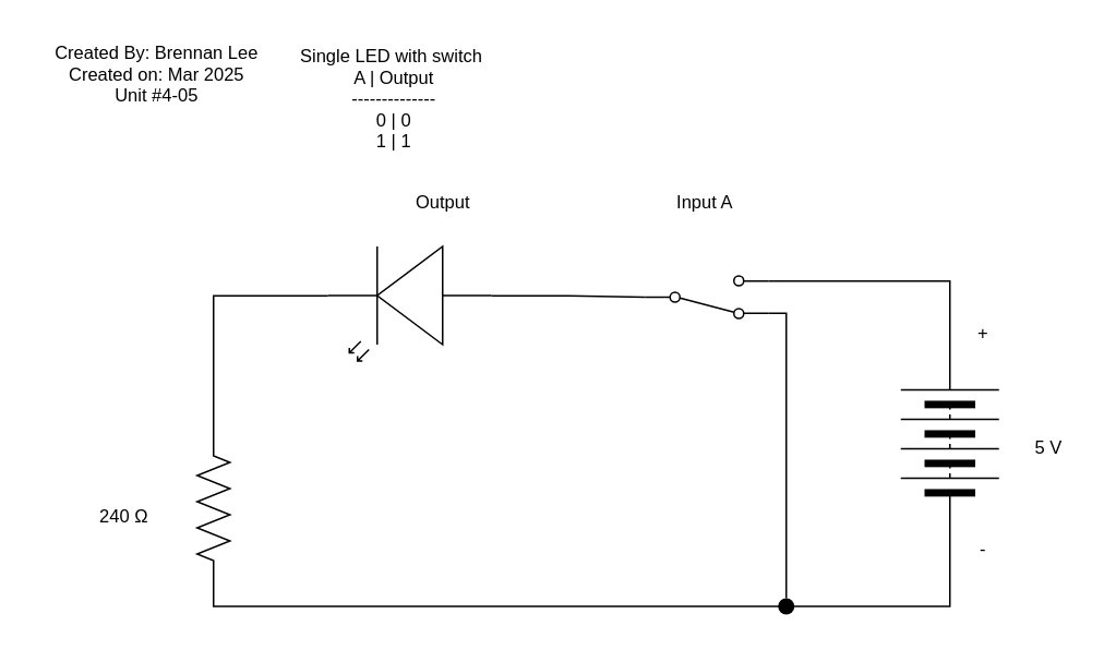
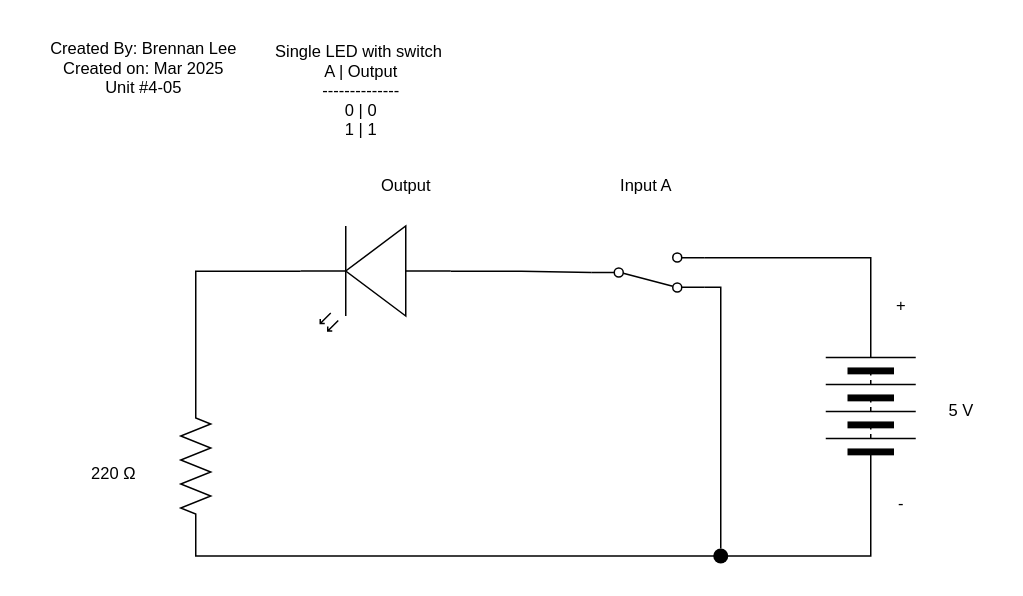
  <mxCell id="0" />
  <mxCell id="1" parent="0" />
  <mxCell id="2" style="edgeStyle=orthogonalEdgeStyle;shape=connector;rounded=0;html=1;exitX=0;exitY=0.5;exitDx=0;exitDy=0;exitPerimeter=0;entryX=0;entryY=0.5;entryDx=0;entryDy=0;strokeColor=default;align=center;verticalAlign=middle;fontFamily=Helvetica;fontSize=11;fontColor=default;labelBackgroundColor=default;endArrow=none;endFill=0;" edge="1" parent="1" source="3" target="9"><mxGeometry relative="1" as="geometry" /></mxCell>
  <mxCell id="3" value="" style="pointerEvents=1;verticalLabelPosition=bottom;shadow=0;dashed=0;align=center;html=1;verticalAlign=top;shape=mxgraph.electrical.resistors.resistor_2;rotation=-90;" vertex="1" parent="1"><mxGeometry x="80" y="300" width="100" height="20" as="geometry" /></mxCell>
  <mxCell id="4" style="edgeStyle=orthogonalEdgeStyle;shape=connector;rounded=0;html=1;exitX=0;exitY=0.57;exitDx=0;exitDy=0;exitPerimeter=0;strokeColor=default;align=center;verticalAlign=middle;fontFamily=Helvetica;fontSize=11;fontColor=default;labelBackgroundColor=default;endArrow=none;endFill=0;" edge="1" parent="1" source="5" target="7"><mxGeometry relative="1" as="geometry" /></mxCell>
  <mxCell id="5" value="" style="verticalLabelPosition=bottom;shadow=0;dashed=0;align=center;html=1;verticalAlign=top;shape=mxgraph.electrical.opto_electronics.led_2;pointerEvents=1;rotation=-180;" vertex="1" parent="1"><mxGeometry x="200" y="150" width="100" height="70" as="geometry" /></mxCell>
  <mxCell id="6" style="edgeStyle=orthogonalEdgeStyle;shape=connector;rounded=0;html=1;exitX=1;exitY=0.88;exitDx=0;exitDy=0;strokeColor=default;align=center;verticalAlign=middle;fontFamily=Helvetica;fontSize=11;fontColor=default;labelBackgroundColor=default;endArrow=none;endFill=0;" edge="1" parent="1" source="7" target="11"><mxGeometry relative="1" as="geometry"><mxPoint x="480" y="370" as="targetPoint" /></mxGeometry></mxCell>
  <mxCell id="7" value="" style="html=1;shape=mxgraph.electrical.electro-mechanical.twoWaySwitch;aspect=fixed;elSwitchState=2;rotation=0;flipH=0;flipV=1;" vertex="1" parent="1"><mxGeometry x="394" y="168" width="75" height="26" as="geometry" /></mxCell>
  <mxCell id="8" style="edgeStyle=orthogonalEdgeStyle;shape=connector;rounded=0;html=1;exitX=1;exitY=0.5;exitDx=0;exitDy=0;entryX=1;entryY=0.12;entryDx=0;entryDy=0;strokeColor=default;align=center;verticalAlign=middle;fontFamily=Helvetica;fontSize=11;fontColor=default;labelBackgroundColor=default;endArrow=none;endFill=0;" edge="1" parent="1" source="9" target="7"><mxGeometry relative="1" as="geometry" /></mxCell>
  <mxCell id="9" value="" style="pointerEvents=1;verticalLabelPosition=bottom;shadow=0;dashed=0;align=center;html=1;verticalAlign=top;shape=mxgraph.electrical.miscellaneous.batteryStack;rotation=-90;" vertex="1" parent="1"><mxGeometry x="530" y="240" width="100" height="60" as="geometry" /></mxCell>
  <mxCell id="10" style="edgeStyle=orthogonalEdgeStyle;html=1;exitX=1;exitY=0.5;exitDx=0;exitDy=0;exitPerimeter=0;entryX=1;entryY=0.57;entryDx=0;entryDy=0;entryPerimeter=0;endArrow=none;endFill=0;rounded=0;" edge="1" parent="1" source="3" target="5"><mxGeometry relative="1" as="geometry" /></mxCell>
  <mxCell id="11" value="" style="shape=ellipse;fillColor=#000000;strokeColor=none;html=1;sketch=0;fontFamily=Helvetica;fontSize=11;fontColor=default;labelBackgroundColor=default;" vertex="1" parent="1"><mxGeometry x="475" y="365" width="10" height="10" as="geometry" /></mxCell>
  <mxCell id="12" value="+" style="text;html=1;align=center;verticalAlign=middle;resizable=0;points=[];autosize=1;strokeColor=none;fillColor=none;fontFamily=Helvetica;fontSize=11;fontColor=default;labelBackgroundColor=default;" vertex="1" parent="1"><mxGeometry x="585" y="188" width="30" height="30" as="geometry" /></mxCell>
  <mxCell id="13" value="-" style="text;html=1;align=center;verticalAlign=middle;resizable=0;points=[];autosize=1;strokeColor=none;fillColor=none;fontFamily=Helvetica;fontSize=11;fontColor=default;labelBackgroundColor=default;" vertex="1" parent="1"><mxGeometry x="585" y="320" width="30" height="30" as="geometry" /></mxCell>
  <mxCell id="14" value="5 V" style="text;html=1;align=center;verticalAlign=middle;resizable=0;points=[];autosize=1;strokeColor=none;fillColor=none;fontFamily=Helvetica;fontSize=11;fontColor=default;labelBackgroundColor=default;" vertex="1" parent="1"><mxGeometry x="620" y="258" width="40" height="30" as="geometry" /></mxCell>
  <mxCell id="15" value="Input A" style="text;html=1;align=center;verticalAlign=middle;resizable=0;points=[];autosize=1;strokeColor=none;fillColor=none;fontFamily=Helvetica;fontSize=11;fontColor=default;labelBackgroundColor=default;" vertex="1" parent="1"><mxGeometry x="400" y="108" width="60" height="30" as="geometry" /></mxCell>
  <mxCell id="16" value="Output" style="text;html=1;align=center;verticalAlign=middle;resizable=0;points=[];autosize=1;strokeColor=none;fillColor=none;fontFamily=Helvetica;fontSize=11;fontColor=default;labelBackgroundColor=default;" vertex="1" parent="1"><mxGeometry x="240" y="108" width="60" height="30" as="geometry" /></mxCell>
- <mxCell id="17" value="240 Ω" style="text;html=1;align=center;verticalAlign=middle;resizable=0;points=[];autosize=1;strokeColor=none;fillColor=none;fontFamily=Helvetica;fontSize=11;fontColor=default;labelBackgroundColor=default;" vertex="1" parent="1"><mxGeometry x="50" y="300" width="50" height="30" as="geometry" /></mxCell>
+ <mxCell id="17" value="220 Ω" style="text;html=1;align=center;verticalAlign=middle;resizable=0;points=[];autosize=1;strokeColor=none;fillColor=none;fontFamily=Helvetica;fontSize=11;fontColor=default;labelBackgroundColor=default;" vertex="1" parent="1"><mxGeometry x="50" y="300" width="50" height="30" as="geometry" /></mxCell>
  <mxCell id="18" value="&lt;div&gt;&lt;font color=&quot;#000000&quot;&gt;Created By: Brennan Lee&lt;/font&gt;&lt;/div&gt;&lt;div&gt;&lt;font color=&quot;#000000&quot;&gt;Created on: Mar 2025&lt;/font&gt;&lt;/div&gt;&lt;div&gt;&lt;font color=&quot;#000000&quot;&gt;Unit #4-05&lt;/font&gt;&lt;/div&gt;" style="text;html=1;align=center;verticalAlign=middle;resizable=0;points=[];autosize=1;strokeColor=none;fillColor=none;fontFamily=Helvetica;fontSize=11;fontColor=default;labelBackgroundColor=default;" vertex="1" parent="1"><mxGeometry x="20" y="20" width="150" height="50" as="geometry" /></mxCell>
  <mxCell id="19" value="&lt;div&gt;&lt;font color=&quot;#000000&quot;&gt;Single LED with switch&amp;nbsp;&lt;/font&gt;&lt;/div&gt;&lt;div&gt;&lt;font color=&quot;#000000&quot;&gt;A | Output&lt;/font&gt;&lt;/div&gt;&lt;div&gt;&lt;font color=&quot;#000000&quot;&gt;--------------&lt;/font&gt;&lt;/div&gt;&lt;div&gt;&lt;font color=&quot;#000000&quot;&gt;0 | 0&lt;/font&gt;&lt;/div&gt;&lt;div&gt;&lt;font color=&quot;#000000&quot;&gt;1 | 1&lt;/font&gt;&lt;/div&gt;" style="text;html=1;align=center;verticalAlign=middle;resizable=0;points=[];autosize=1;strokeColor=none;fillColor=none;fontFamily=Helvetica;fontSize=11;fontColor=default;labelBackgroundColor=default;" vertex="1" parent="1"><mxGeometry x="170" y="20" width="140" height="80" as="geometry" /></mxCell>
